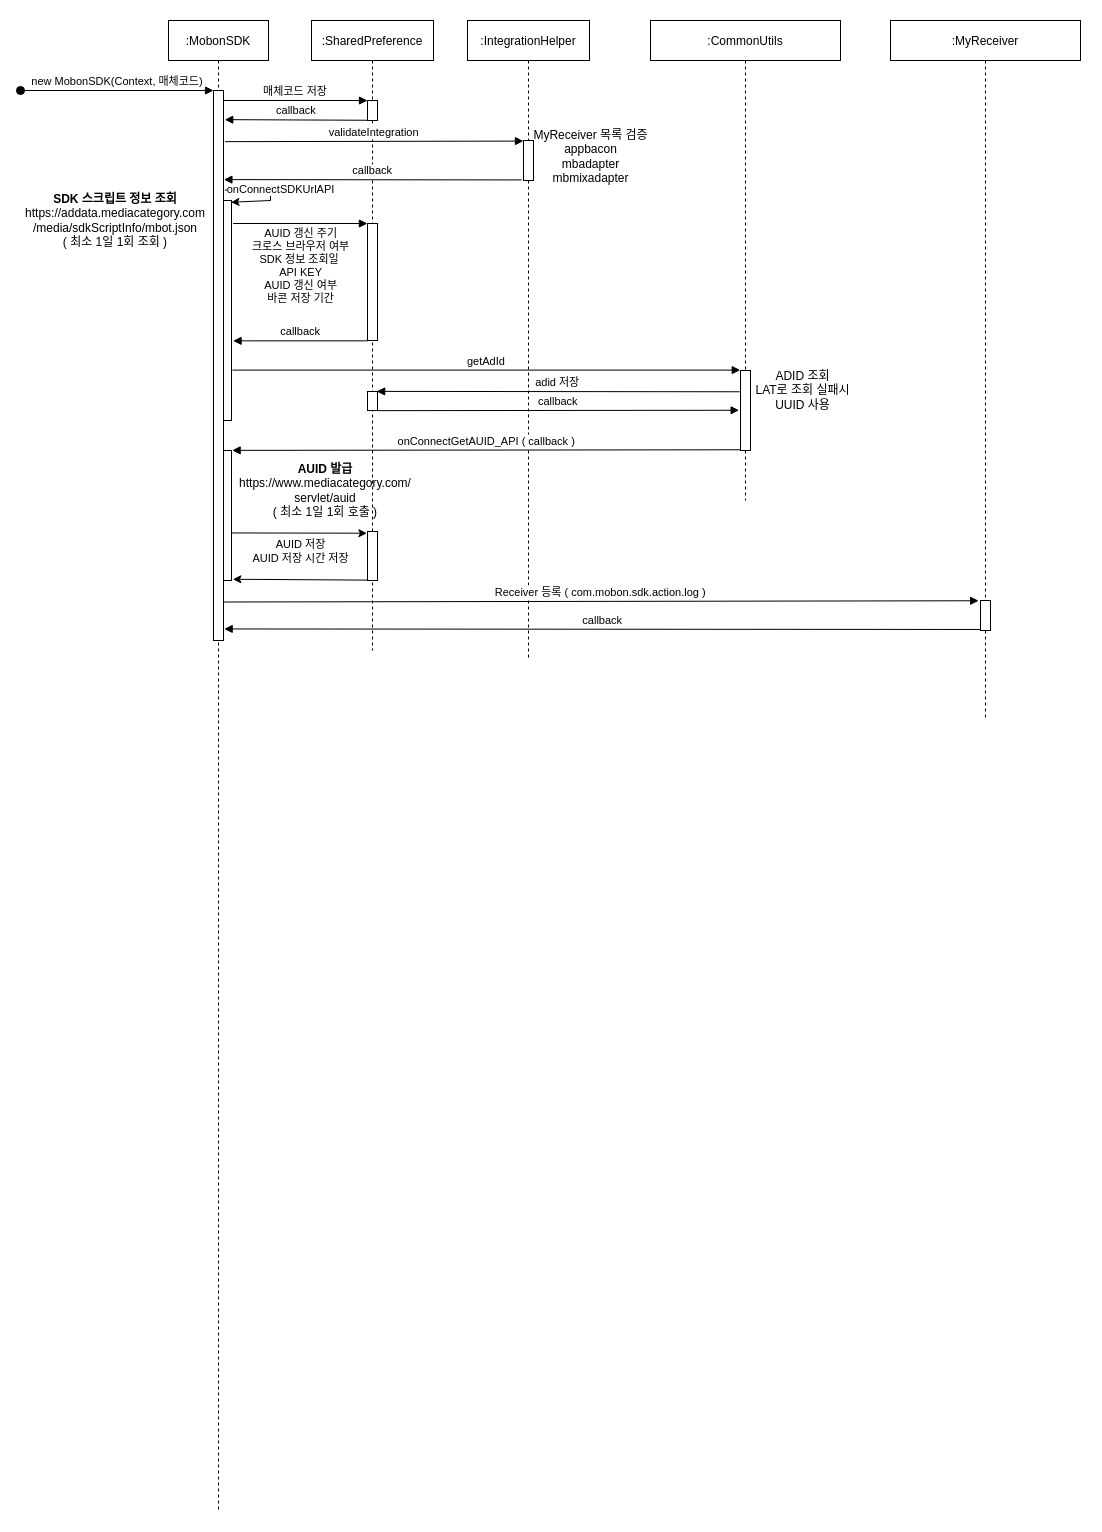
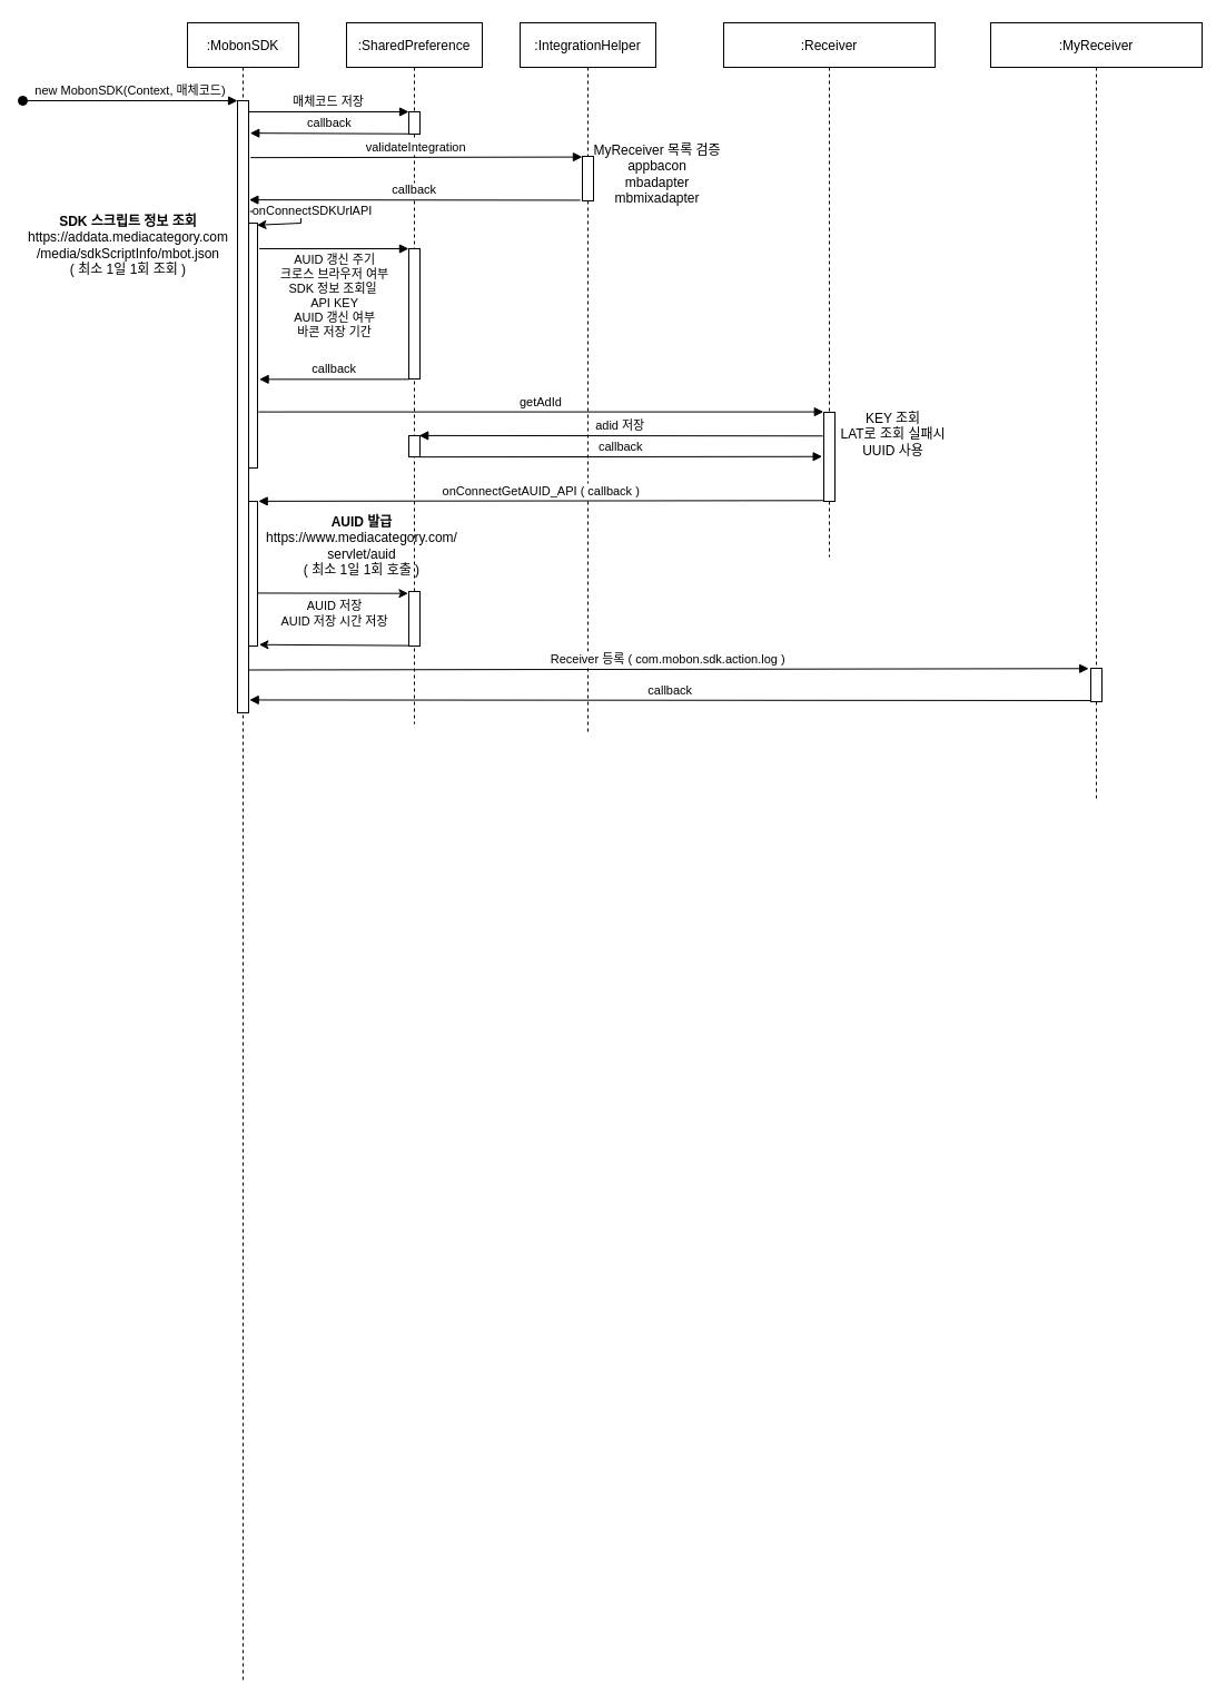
  <mxCell id="0" />
  <mxCell id="1" parent="0" />
  <mxCell id="2" value=":MobonSDK" style="shape=umlLifeline;perimeter=lifelinePerimeter;container=1;collapsible=0;recursiveResize=0;rounded=0;shadow=0;strokeWidth=1;" parent="1" vertex="1"><mxGeometry x="168" y="20" width="100" height="1490" as="geometry" /></mxCell>
  <mxCell id="3" value="" style="points=[];perimeter=orthogonalPerimeter;rounded=0;shadow=0;strokeWidth=1;" parent="2" vertex="1"><mxGeometry x="45" y="70" width="10" height="550" as="geometry" /></mxCell>
  <mxCell id="4" value="new MobonSDK(Context, 매체코드)" style="verticalAlign=bottom;startArrow=oval;endArrow=block;startSize=8;shadow=0;strokeWidth=1;" parent="2" target="3" edge="1"><mxGeometry relative="1" as="geometry"><mxPoint x="-148" y="70" as="sourcePoint" /><mxPoint as="offset" /></mxGeometry></mxCell>
  <mxCell id="5" value="" style="points=[];perimeter=orthogonalPerimeter;rounded=0;shadow=0;strokeWidth=1;" vertex="1" parent="2"><mxGeometry x="55" y="180" width="8" height="220" as="geometry" /></mxCell>
  <mxCell id="6" value="onConnectSDKUrlAPI" style="endArrow=classic;html=1;rounded=0;exitX=1.125;exitY=0.181;exitDx=0;exitDy=0;exitPerimeter=0;entryX=0.933;entryY=0.008;entryDx=0;entryDy=0;entryPerimeter=0;" edge="1" parent="2" source="3" target="5"><mxGeometry x="-0.045" y="10" width="50" height="50" relative="1" as="geometry"><mxPoint x="92" y="180" as="sourcePoint" /><mxPoint x="102" y="190" as="targetPoint" /><Array as="points"><mxPoint x="102" y="169" /><mxPoint x="102" y="180" /></Array><mxPoint as="offset" /></mxGeometry></mxCell>
  <mxCell id="7" value="" style="points=[];perimeter=orthogonalPerimeter;rounded=0;shadow=0;strokeWidth=1;" vertex="1" parent="2"><mxGeometry x="55" y="430" width="8" height="130" as="geometry" /></mxCell>
  <mxCell id="8" value=":SharedPreference" style="shape=umlLifeline;perimeter=lifelinePerimeter;container=1;collapsible=0;recursiveResize=0;rounded=0;shadow=0;strokeWidth=1;" parent="1" vertex="1"><mxGeometry x="311" y="20" width="122" height="630" as="geometry" /></mxCell>
  <mxCell id="9" value="" style="points=[];perimeter=orthogonalPerimeter;rounded=0;shadow=0;strokeWidth=1;" parent="8" vertex="1"><mxGeometry x="56" y="80" width="10" height="20" as="geometry" /></mxCell>
  <mxCell id="10" value="" style="points=[];perimeter=orthogonalPerimeter;rounded=0;shadow=0;strokeWidth=1;" vertex="1" parent="8"><mxGeometry x="56" y="203" width="10" height="117" as="geometry" /></mxCell>
  <mxCell id="11" value="" style="points=[];perimeter=orthogonalPerimeter;rounded=0;shadow=0;strokeWidth=1;" vertex="1" parent="8"><mxGeometry x="56" y="371" width="10" height="19" as="geometry" /></mxCell>
  <mxCell id="12" value="" style="points=[];perimeter=orthogonalPerimeter;rounded=0;shadow=0;strokeWidth=1;" vertex="1" parent="8"><mxGeometry x="56" y="511" width="10" height="49" as="geometry" /></mxCell>
  <mxCell id="13" value="&lt;b&gt;AUID 발급&lt;/b&gt;&lt;br&gt;https://www.mediacategory.com/&lt;br&gt;servlet/auid&lt;br&gt;( 최소 1일 1회 호출 )" style="text;html=1;strokeColor=none;fillColor=none;align=center;verticalAlign=middle;whiteSpace=wrap;rounded=0;" vertex="1" parent="8"><mxGeometry x="-81" y="430" width="190" height="80" as="geometry" /></mxCell>
  <mxCell id="14" value="매체코드 저장" style="verticalAlign=bottom;endArrow=block;entryX=0;entryY=0;shadow=0;strokeWidth=1;" parent="1" source="3" target="9" edge="1"><mxGeometry relative="1" as="geometry"><mxPoint x="323" y="100" as="sourcePoint" /><mxPoint as="offset" /></mxGeometry></mxCell>
  <mxCell id="15" value="callback" style="verticalAlign=bottom;endArrow=block;shadow=0;strokeWidth=1;entryX=1.125;entryY=0.053;entryDx=0;entryDy=0;entryPerimeter=0;exitX=-0.008;exitY=0.988;exitDx=0;exitDy=0;exitPerimeter=0;" parent="1" source="9" target="3" edge="1"><mxGeometry relative="1" as="geometry"><mxPoint x="288" y="140" as="sourcePoint" /><mxPoint x="230" y="140" as="targetPoint" /></mxGeometry></mxCell>
  <mxCell id="16" value=":IntegrationHelper" style="shape=umlLifeline;perimeter=lifelinePerimeter;container=1;collapsible=0;recursiveResize=0;rounded=0;shadow=0;strokeWidth=1;" vertex="1" parent="1"><mxGeometry x="467" y="20" width="122" height="640" as="geometry" /></mxCell>
  <mxCell id="17" value="" style="points=[];perimeter=orthogonalPerimeter;rounded=0;shadow=0;strokeWidth=1;" vertex="1" parent="16"><mxGeometry x="56" y="120" width="10" height="40" as="geometry" /></mxCell>
  <mxCell id="18" value="validateIntegration" style="verticalAlign=bottom;endArrow=block;entryX=-0.008;entryY=0.015;shadow=0;strokeWidth=1;exitX=1.167;exitY=0.093;exitDx=0;exitDy=0;exitPerimeter=0;entryDx=0;entryDy=0;entryPerimeter=0;" edge="1" parent="1" source="3" target="17"><mxGeometry relative="1" as="geometry"><mxPoint x="233" y="110" as="sourcePoint" /><mxPoint x="356" y="110" as="targetPoint" /><mxPoint as="offset" /></mxGeometry></mxCell>
  <mxCell id="19" value="callback" style="verticalAlign=bottom;endArrow=block;shadow=0;strokeWidth=1;entryX=1.042;entryY=0.162;entryDx=0;entryDy=0;entryPerimeter=0;exitX=-0.185;exitY=0.986;exitDx=0;exitDy=0;exitPerimeter=0;" edge="1" parent="1" source="17" target="3"><mxGeometry relative="1" as="geometry"><mxPoint x="462.08" y="180.5" as="sourcePoint" /><mxPoint x="340" y="180" as="targetPoint" /></mxGeometry></mxCell>
  <mxCell id="20" value="&lt;b&gt;SDK 스크립트 정보 조회&lt;/b&gt;&lt;br&gt;https://addata.mediacategory.com&lt;br&gt;/media/sdkScriptInfo/mbot.json&lt;br&gt;( 최소 1일 1회 조회 )" style="text;html=1;strokeColor=none;fillColor=none;align=center;verticalAlign=middle;whiteSpace=wrap;rounded=0;" vertex="1" parent="1"><mxGeometry x="20" y="180" width="190" height="80" as="geometry" /></mxCell>
  <mxCell id="21" value="AUID 갱신 주기&#10;크로스 브라우저 여부&#10;SDK 정보 조회일 &#10;API KEY&#10;AUID 갱신 여부&#10;바콘 저장 기간&#10;" style="verticalAlign=bottom;endArrow=block;shadow=0;strokeWidth=1;exitX=1.197;exitY=0.325;exitDx=0;exitDy=0;exitPerimeter=0;entryX=-0.01;entryY=0;entryDx=0;entryDy=0;entryPerimeter=0;" edge="1" parent="1" target="10"><mxGeometry x="0.006" y="-97" relative="1" as="geometry"><mxPoint x="232.576" y="223" as="sourcePoint" /><mxPoint x="340" y="223" as="targetPoint" /><mxPoint as="offset" /></mxGeometry></mxCell>
  <mxCell id="22" value="callback" style="verticalAlign=bottom;endArrow=block;shadow=0;strokeWidth=1;entryX=1.197;entryY=0.638;entryDx=0;entryDy=0;entryPerimeter=0;exitX=0.02;exitY=1.003;exitDx=0;exitDy=0;exitPerimeter=0;" edge="1" parent="1" source="10" target="5"><mxGeometry relative="1" as="geometry"><mxPoint x="376.92" y="129.76" as="sourcePoint" /><mxPoint x="233.45" y="130.24" as="targetPoint" /></mxGeometry></mxCell>
  <mxCell id="23" value="MyReceiver 목록 검증&lt;br&gt;appbacon&lt;br&gt;mbadapter&lt;br&gt;mbmixadapter" style="text;html=1;align=center;verticalAlign=middle;resizable=0;points=[];autosize=1;strokeColor=none;fillColor=none;" vertex="1" parent="1"><mxGeometry x="530" y="121" width="120" height="70" as="geometry" /></mxCell>
- <mxCell id="24" value=":CommonUtils" style="shape=umlLifeline;perimeter=lifelinePerimeter;container=1;collapsible=0;recursiveResize=0;rounded=0;shadow=0;strokeWidth=1;" vertex="1" parent="1"><mxGeometry x="650" y="20" width="190" height="480" as="geometry" /></mxCell>
+ <mxCell id="24" value=":Receiver" style="shape=umlLifeline;perimeter=lifelinePerimeter;container=1;collapsible=0;recursiveResize=0;rounded=0;shadow=0;strokeWidth=1;" vertex="1" parent="1"><mxGeometry x="650" y="20" width="190" height="480" as="geometry" /></mxCell>
  <mxCell id="25" value="" style="points=[];perimeter=orthogonalPerimeter;rounded=0;shadow=0;strokeWidth=1;" vertex="1" parent="24"><mxGeometry x="90" y="350" width="10" height="80" as="geometry" /></mxCell>
- <mxCell id="26" value="ADID 조회&lt;br&gt;LAT로 조회 실패시 UUID 사용" style="text;html=1;strokeColor=none;fillColor=none;align=center;verticalAlign=middle;whiteSpace=wrap;rounded=0;" vertex="1" parent="24"><mxGeometry x="100" y="355" width="105" height="30" as="geometry" /></mxCell>
+ <mxCell id="26" value="KEY 조회&lt;br&gt;LAT로 조회 실패시 UUID 사용" style="text;html=1;strokeColor=none;fillColor=none;align=center;verticalAlign=middle;whiteSpace=wrap;rounded=0;" vertex="1" parent="24"><mxGeometry x="100" y="355" width="105" height="30" as="geometry" /></mxCell>
  <mxCell id="27" value="getAdId" style="verticalAlign=bottom;endArrow=block;entryX=-0.025;entryY=-0.005;shadow=0;strokeWidth=1;exitX=1.112;exitY=0.771;exitDx=0;exitDy=0;exitPerimeter=0;entryDx=0;entryDy=0;entryPerimeter=0;" edge="1" parent="1" source="5" target="25"><mxGeometry x="0.0" relative="1" as="geometry"><mxPoint x="233" y="370" as="sourcePoint" /><mxPoint x="377" y="370" as="targetPoint" /><mxPoint as="offset" /></mxGeometry></mxCell>
  <mxCell id="28" value="adid 저장" style="verticalAlign=bottom;endArrow=block;entryX=0.92;entryY=-0.005;shadow=0;strokeWidth=1;entryDx=0;entryDy=0;entryPerimeter=0;exitX=-0.08;exitY=0.266;exitDx=0;exitDy=0;exitPerimeter=0;" edge="1" parent="1" source="25" target="11"><mxGeometry relative="1" as="geometry"><mxPoint x="720" y="390" as="sourcePoint" /><mxPoint x="532.92" y="150.6" as="targetPoint" /><mxPoint as="offset" /></mxGeometry></mxCell>
  <mxCell id="29" value="callback" style="verticalAlign=bottom;endArrow=block;shadow=0;strokeWidth=1;entryX=-0.137;entryY=0.497;entryDx=0;entryDy=0;entryPerimeter=0;exitX=0.975;exitY=1.008;exitDx=0;exitDy=0;exitPerimeter=0;" edge="1" parent="1" source="11" target="25"><mxGeometry relative="1" as="geometry"><mxPoint x="376.92" y="129.76" as="sourcePoint" /><mxPoint x="233.51" y="130.24" as="targetPoint" /></mxGeometry></mxCell>
  <mxCell id="30" value="onConnectGetAUID_API ( callback )" style="verticalAlign=bottom;endArrow=block;shadow=0;strokeWidth=1;exitX=0.019;exitY=0.991;exitDx=0;exitDy=0;exitPerimeter=0;entryX=1.085;entryY=-0.001;entryDx=0;entryDy=0;entryPerimeter=0;" edge="1" parent="1" source="25" target="7"><mxGeometry x="0.0" relative="1" as="geometry"><mxPoint x="386.75" y="420.152" as="sourcePoint" /><mxPoint x="250" y="449" as="targetPoint" /><mxPoint as="offset" /></mxGeometry></mxCell>
  <mxCell id="31" value="AUID 저장&lt;br&gt;AUID 저장 시간 저장" style="endArrow=classic;html=1;rounded=0;entryX=-0.064;entryY=0.035;entryDx=0;entryDy=0;entryPerimeter=0;exitX=1.071;exitY=0.195;exitDx=0;exitDy=0;exitPerimeter=0;" edge="1" parent="1" target="12"><mxGeometry x="0.016" y="-18" width="50" height="50" relative="1" as="geometry"><mxPoint x="231.568" y="532.45" as="sourcePoint" /><mxPoint x="330" y="441" as="targetPoint" /><mxPoint as="offset" /></mxGeometry></mxCell>
  <mxCell id="32" value="" style="endArrow=classic;html=1;rounded=0;entryX=1.175;entryY=0.616;entryDx=0;entryDy=0;entryPerimeter=0;exitX=-0.027;exitY=0.992;exitDx=0;exitDy=0;exitPerimeter=0;" edge="1" parent="1" source="12"><mxGeometry x="0.016" y="-18" width="50" height="50" relative="1" as="geometry"><mxPoint x="300" y="621" as="sourcePoint" /><mxPoint x="232.4" y="578.76" as="targetPoint" /><mxPoint as="offset" /></mxGeometry></mxCell>
  <mxCell id="33" value=":MyReceiver" style="shape=umlLifeline;perimeter=lifelinePerimeter;container=1;collapsible=0;recursiveResize=0;rounded=0;shadow=0;strokeWidth=1;" vertex="1" parent="1"><mxGeometry x="890" y="20" width="190" height="700" as="geometry" /></mxCell>
  <mxCell id="34" value="" style="points=[];perimeter=orthogonalPerimeter;rounded=0;shadow=0;strokeWidth=1;" vertex="1" parent="33"><mxGeometry x="90" y="580" width="10" height="30" as="geometry" /></mxCell>
  <mxCell id="35" value="Receiver 등록 ( com.mobon.sdk.action.log )" style="verticalAlign=bottom;endArrow=block;entryX=-0.186;entryY=0.009;shadow=0;strokeWidth=1;exitX=1.02;exitY=0.93;exitDx=0;exitDy=0;exitPerimeter=0;entryDx=0;entryDy=0;entryPerimeter=0;" edge="1" parent="1" source="3" target="34"><mxGeometry x="0.0" relative="1" as="geometry"><mxPoint x="241.896" y="379.62" as="sourcePoint" /><mxPoint x="749.75" y="379.6" as="targetPoint" /><mxPoint as="offset" /></mxGeometry></mxCell>
  <mxCell id="36" value="callback" style="verticalAlign=bottom;endArrow=block;shadow=0;strokeWidth=1;exitX=0.023;exitY=0.966;exitDx=0;exitDy=0;exitPerimeter=0;entryX=1.07;entryY=0.979;entryDx=0;entryDy=0;entryPerimeter=0;" edge="1" parent="1" source="34" target="3"><mxGeometry x="0.0" relative="1" as="geometry"><mxPoint x="750.19" y="459.28" as="sourcePoint" /><mxPoint x="230" y="630" as="targetPoint" /><mxPoint as="offset" /></mxGeometry></mxCell>
